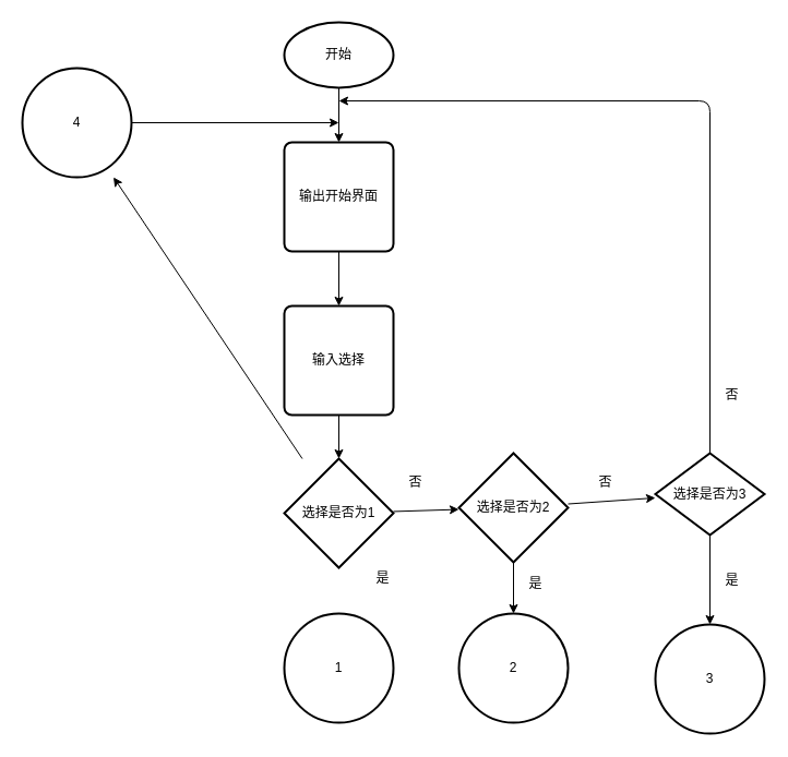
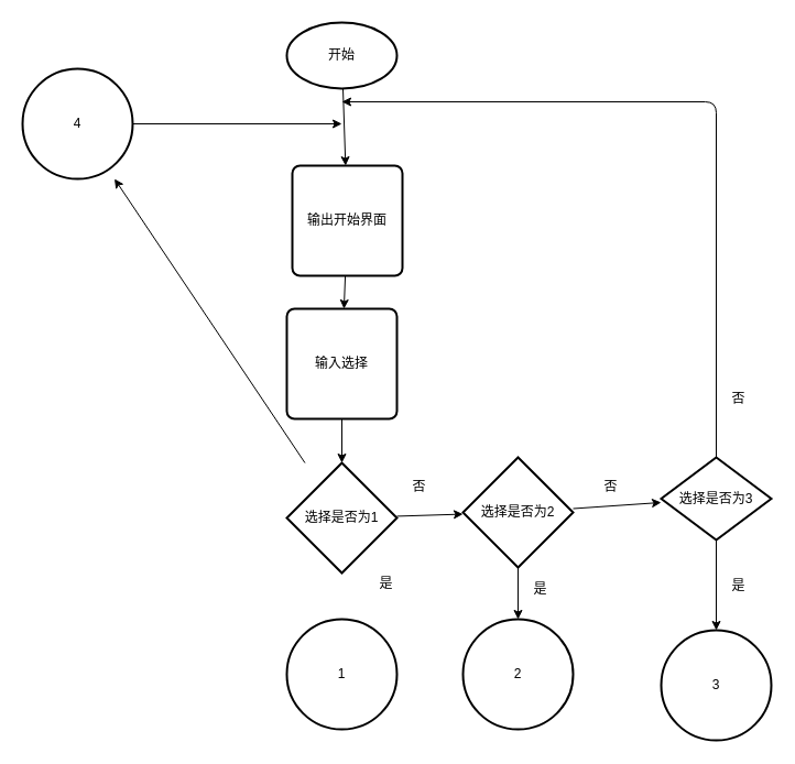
  <mxCell id="0" />
  <mxCell id="1" parent="0" />
  <mxCell id="2" style="edgeStyle=none;html=1;" edge="1" parent="1" source="3" target="5"><mxGeometry relative="1" as="geometry"><mxPoint x="310" y="130" as="targetPoint" /></mxGeometry></mxCell>
  <mxCell id="3" value="开始" style="strokeWidth=2;html=1;shape=mxgraph.flowchart.start_1;whiteSpace=wrap;" vertex="1" parent="1"><mxGeometry x="260" y="20" width="100" height="60" as="geometry" /></mxCell>
  <mxCell id="4" style="edgeStyle=none;html=1;" edge="1" parent="1" source="5" target="7"><mxGeometry relative="1" as="geometry"><mxPoint x="310" y="280" as="targetPoint" /></mxGeometry></mxCell>
- <mxCell id="5" value="输出开始界面" style="rounded=1;whiteSpace=wrap;html=1;absoluteArcSize=1;arcSize=14;strokeWidth=2;" vertex="1" parent="1"><mxGeometry x="260" y="130" width="100" height="100" as="geometry" /></mxCell>
+ <mxCell id="5" value="输出开始界面" style="rounded=1;whiteSpace=wrap;html=1;absoluteArcSize=1;arcSize=14;strokeWidth=2;" vertex="1" parent="1"><mxGeometry x="265" y="150" width="100" height="100" as="geometry" /></mxCell>
  <mxCell id="6" style="edgeStyle=none;html=1;" edge="1" parent="1" source="7" target="10"><mxGeometry relative="1" as="geometry"><mxPoint x="310" y="430" as="targetPoint" /></mxGeometry></mxCell>
  <mxCell id="7" value="输入选择" style="rounded=1;whiteSpace=wrap;html=1;absoluteArcSize=1;arcSize=14;strokeWidth=2;" vertex="1" parent="1"><mxGeometry x="260" y="280" width="100" height="100" as="geometry" /></mxCell>
  <mxCell id="8" style="edgeStyle=none;html=1;" edge="1" parent="1" source="10" target="27"><mxGeometry relative="1" as="geometry"><mxPoint x="310" y="582" as="targetPoint" /></mxGeometry></mxCell>
  <mxCell id="9" style="edgeStyle=none;html=1;" edge="1" parent="1" source="10" target="16"><mxGeometry relative="1" as="geometry"><mxPoint x="420" y="470" as="targetPoint" /></mxGeometry></mxCell>
  <mxCell id="10" value="选择是否为1" style="strokeWidth=2;html=1;shape=mxgraph.flowchart.decision;whiteSpace=wrap;" vertex="1" parent="1"><mxGeometry x="260" y="420" width="100" height="100" as="geometry" /></mxCell>
  <mxCell id="11" value="1" style="strokeWidth=2;html=1;shape=mxgraph.flowchart.start_2;whiteSpace=wrap;" vertex="1" parent="1"><mxGeometry x="260" y="562" width="100" height="100" as="geometry" /></mxCell>
  <mxCell id="12" value="是" style="text;html=1;align=center;verticalAlign=middle;resizable=0;points=[];autosize=1;strokeColor=none;fillColor=none;" vertex="1" parent="1"><mxGeometry x="330" y="515" width="40" height="30" as="geometry" /></mxCell>
  <mxCell id="13" value="否" style="text;html=1;align=center;verticalAlign=middle;resizable=0;points=[];autosize=1;strokeColor=none;fillColor=none;" vertex="1" parent="1"><mxGeometry x="360" y="427" width="40" height="30" as="geometry" /></mxCell>
  <mxCell id="14" style="edgeStyle=none;html=1;" edge="1" parent="1" source="16" target="18"><mxGeometry relative="1" as="geometry"><mxPoint x="470" y="582" as="targetPoint" /></mxGeometry></mxCell>
  <mxCell id="15" style="edgeStyle=none;html=1;" edge="1" parent="1" source="16" target="22"><mxGeometry relative="1" as="geometry"><mxPoint x="590" y="465" as="targetPoint" /></mxGeometry></mxCell>
  <mxCell id="16" value="选择是否为2" style="strokeWidth=2;html=1;shape=mxgraph.flowchart.decision;whiteSpace=wrap;" vertex="1" parent="1"><mxGeometry x="420" y="415" width="100" height="100" as="geometry" /></mxCell>
  <mxCell id="17" value="是" style="text;html=1;align=center;verticalAlign=middle;resizable=0;points=[];autosize=1;strokeColor=none;fillColor=none;" vertex="1" parent="1"><mxGeometry x="470" y="520" width="40" height="30" as="geometry" /></mxCell>
  <mxCell id="18" value="2" style="strokeWidth=2;html=1;shape=mxgraph.flowchart.start_2;whiteSpace=wrap;" vertex="1" parent="1"><mxGeometry x="420" y="562" width="100" height="100" as="geometry" /></mxCell>
  <mxCell id="19" value="否" style="text;html=1;align=center;verticalAlign=middle;resizable=0;points=[];autosize=1;strokeColor=none;fillColor=none;" vertex="1" parent="1"><mxGeometry x="534" y="427" width="40" height="30" as="geometry" /></mxCell>
  <mxCell id="20" style="edgeStyle=none;html=1;" edge="1" parent="1" source="22" target="23"><mxGeometry relative="1" as="geometry"><mxPoint x="650" y="572" as="targetPoint" /></mxGeometry></mxCell>
  <mxCell id="21" style="edgeStyle=none;html=1;" edge="1" parent="1" source="22"><mxGeometry relative="1" as="geometry"><mxPoint x="310" y="92" as="targetPoint" /><Array as="points"><mxPoint x="650" y="92" /></Array></mxGeometry></mxCell>
  <mxCell id="22" value="选择是否为3" style="strokeWidth=2;html=1;shape=mxgraph.flowchart.decision;whiteSpace=wrap;" vertex="1" parent="1"><mxGeometry x="600" y="415" width="100" height="75" as="geometry" /></mxCell>
  <mxCell id="23" value="3" style="strokeWidth=2;html=1;shape=mxgraph.flowchart.start_2;whiteSpace=wrap;" vertex="1" parent="1"><mxGeometry x="600" y="572" width="100" height="100" as="geometry" /></mxCell>
  <mxCell id="24" value="是" style="text;html=1;align=center;verticalAlign=middle;resizable=0;points=[];autosize=1;strokeColor=none;fillColor=none;" vertex="1" parent="1"><mxGeometry x="650" y="517" width="40" height="30" as="geometry" /></mxCell>
  <mxCell id="25" value="否" style="text;html=1;align=center;verticalAlign=middle;resizable=0;points=[];autosize=1;strokeColor=none;fillColor=none;" vertex="1" parent="1"><mxGeometry x="650" y="347" width="40" height="30" as="geometry" /></mxCell>
  <mxCell id="26" style="edgeStyle=none;html=1;" edge="1" parent="1" source="27"><mxGeometry relative="1" as="geometry"><mxPoint x="310" y="112" as="targetPoint" /></mxGeometry></mxCell>
  <mxCell id="27" value="4" style="strokeWidth=2;html=1;shape=mxgraph.flowchart.start_2;whiteSpace=wrap;" vertex="1" parent="1"><mxGeometry x="20" y="62" width="100" height="100" as="geometry" /></mxCell>
